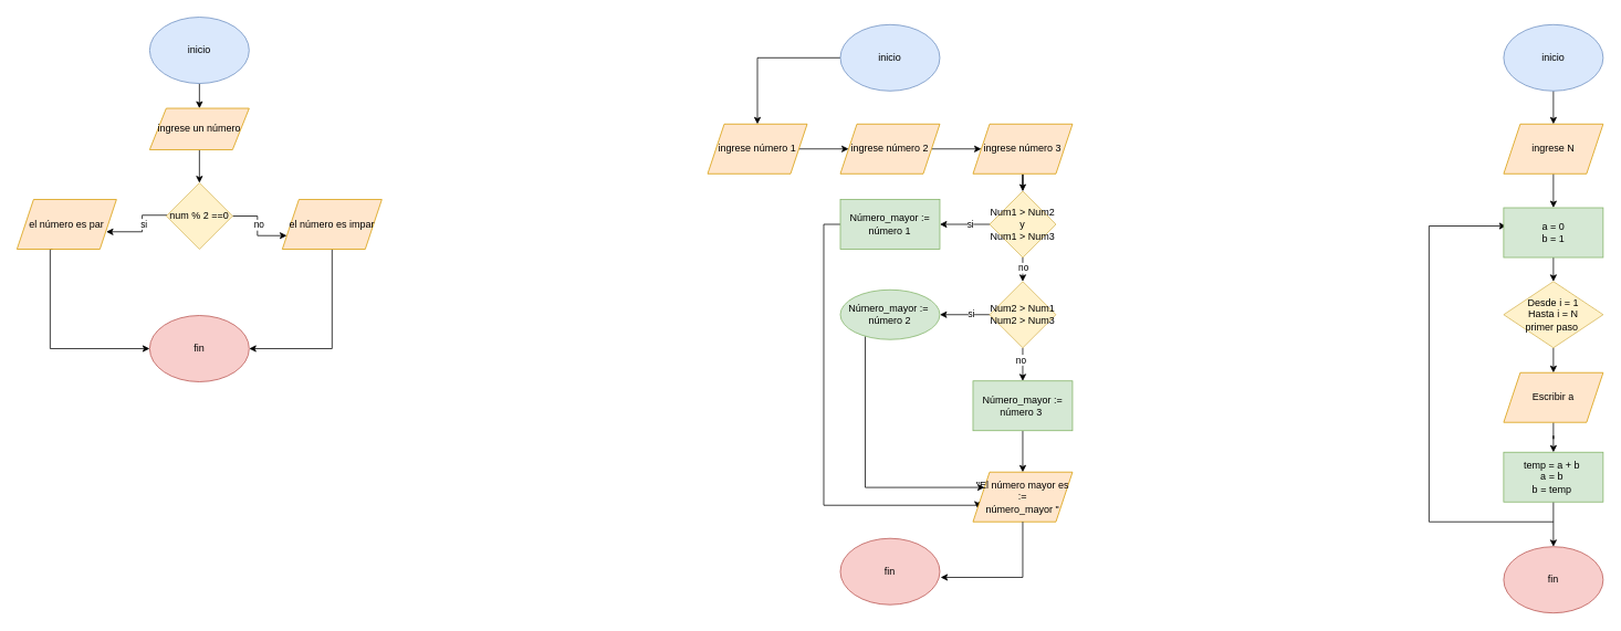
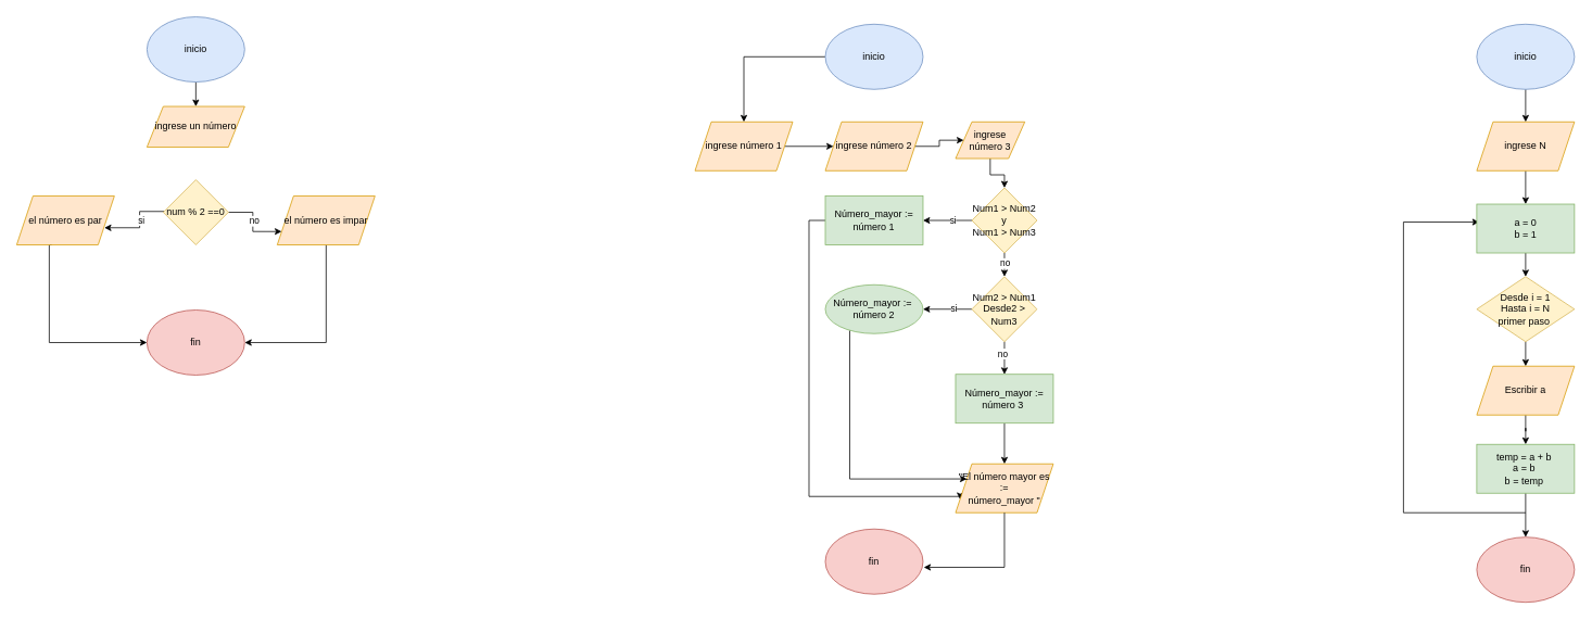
  <mxCell id="0" />
  <mxCell id="1" parent="0" />
  <mxCell id="2" style="edgeStyle=orthogonalEdgeStyle;rounded=0;orthogonalLoop=1;jettySize=auto;html=1;exitX=0.5;exitY=1;exitDx=0;exitDy=0;entryX=0.5;entryY=0;entryDx=0;entryDy=0;" edge="1" parent="1" source="3" target="6"><mxGeometry relative="1" as="geometry" /></mxCell>
  <mxCell id="3" value="inicio" style="ellipse;whiteSpace=wrap;html=1;fillColor=#dae8fc;strokeColor=#6c8ebf;" vertex="1" parent="1"><mxGeometry x="180" y="20" width="120" height="80" as="geometry" /></mxCell>
  <mxCell id="4" value="fin" style="ellipse;whiteSpace=wrap;html=1;fillColor=#f8cecc;strokeColor=#b85450;" vertex="1" parent="1"><mxGeometry x="180" y="380" width="120" height="80" as="geometry" /></mxCell>
- <mxCell id="5" style="edgeStyle=orthogonalEdgeStyle;rounded=0;orthogonalLoop=1;jettySize=auto;html=1;entryX=0.5;entryY=0;entryDx=0;entryDy=0;" edge="1" parent="1" source="6" target="11"><mxGeometry relative="1" as="geometry" /></mxCell>
  <mxCell id="6" value="ingrese un número" style="shape=parallelogram;perimeter=parallelogramPerimeter;whiteSpace=wrap;html=1;fixedSize=1;fillColor=#ffe6cc;strokeColor=#d79b00;" vertex="1" parent="1"><mxGeometry x="180" y="130" width="120" height="50" as="geometry" /></mxCell>
  <mxCell id="7" style="edgeStyle=orthogonalEdgeStyle;rounded=0;orthogonalLoop=1;jettySize=auto;html=1;entryX=0;entryY=0.75;entryDx=0;entryDy=0;" edge="1" parent="1" source="11" target="13"><mxGeometry relative="1" as="geometry" /></mxCell>
  <mxCell id="8" value="no" style="edgeLabel;html=1;align=center;verticalAlign=middle;resizable=0;points=[];" vertex="1" connectable="0" parent="7"><mxGeometry x="-0.102" y="1" relative="1" as="geometry"><mxPoint as="offset" /></mxGeometry></mxCell>
  <mxCell id="9" style="edgeStyle=orthogonalEdgeStyle;rounded=0;orthogonalLoop=1;jettySize=auto;html=1;exitX=0;exitY=0.5;exitDx=0;exitDy=0;" edge="1" parent="1"><mxGeometry relative="1" as="geometry"><mxPoint x="201" y="259" as="sourcePoint" /><mxPoint x="127.667" y="279" as="targetPoint" /><Array as="points"><mxPoint x="171" y="259" /><mxPoint x="171" y="279" /></Array></mxGeometry></mxCell>
  <mxCell id="10" value="si" style="edgeLabel;html=1;align=center;verticalAlign=middle;resizable=0;points=[];" vertex="1" connectable="0" parent="9"><mxGeometry x="-0.143" y="1" relative="1" as="geometry"><mxPoint as="offset" /></mxGeometry></mxCell>
  <mxCell id="11" value="num % 2 ==0" style="rhombus;whiteSpace=wrap;html=1;fillColor=#fff2cc;strokeColor=#d6b656;" vertex="1" parent="1"><mxGeometry x="200" y="220" width="80" height="80" as="geometry" /></mxCell>
  <mxCell id="12" style="edgeStyle=orthogonalEdgeStyle;rounded=0;orthogonalLoop=1;jettySize=auto;html=1;exitX=0.5;exitY=1;exitDx=0;exitDy=0;entryX=1;entryY=0.5;entryDx=0;entryDy=0;" edge="1" parent="1" source="13" target="4"><mxGeometry relative="1" as="geometry" /></mxCell>
  <mxCell id="13" value="el número es impar" style="shape=parallelogram;perimeter=parallelogramPerimeter;whiteSpace=wrap;html=1;fixedSize=1;fillColor=#ffe6cc;strokeColor=#d79b00;" vertex="1" parent="1"><mxGeometry x="340" y="240" width="120" height="60" as="geometry" /></mxCell>
  <mxCell id="14" style="edgeStyle=orthogonalEdgeStyle;rounded=0;orthogonalLoop=1;jettySize=auto;html=1;exitX=0.358;exitY=1;exitDx=0;exitDy=0;exitPerimeter=0;" edge="1" parent="1" source="15"><mxGeometry relative="1" as="geometry"><mxPoint x="180" y="420" as="targetPoint" /><mxPoint x="60" y="370" as="sourcePoint" /><Array as="points"><mxPoint x="60" y="300" /><mxPoint x="60" y="420" /></Array></mxGeometry></mxCell>
  <mxCell id="15" value="el número es par" style="shape=parallelogram;perimeter=parallelogramPerimeter;whiteSpace=wrap;html=1;fixedSize=1;fillColor=#ffe6cc;strokeColor=#d79b00;" vertex="1" parent="1"><mxGeometry x="20" y="240" width="120" height="60" as="geometry" /></mxCell>
  <mxCell id="16" style="edgeStyle=orthogonalEdgeStyle;rounded=0;orthogonalLoop=1;jettySize=auto;html=1;exitX=0;exitY=0.5;exitDx=0;exitDy=0;entryX=0.5;entryY=0;entryDx=0;entryDy=0;" edge="1" parent="1" source="17" target="21"><mxGeometry relative="1" as="geometry" /></mxCell>
  <mxCell id="17" value="inicio" style="ellipse;whiteSpace=wrap;html=1;fillColor=#dae8fc;strokeColor=#6c8ebf;" vertex="1" parent="1"><mxGeometry x="1013" y="29" width="120" height="80" as="geometry" /></mxCell>
  <mxCell id="18" style="edgeStyle=orthogonalEdgeStyle;rounded=0;orthogonalLoop=1;jettySize=auto;html=1;" edge="1" parent="1" source="19" target="23"><mxGeometry relative="1" as="geometry" /></mxCell>
  <mxCell id="19" value="ingrese número 2" style="shape=parallelogram;perimeter=parallelogramPerimeter;whiteSpace=wrap;html=1;fixedSize=1;fillColor=#ffe6cc;strokeColor=#d79b00;" vertex="1" parent="1"><mxGeometry x="1013" y="149" width="120" height="60" as="geometry" /></mxCell>
  <mxCell id="20" style="edgeStyle=orthogonalEdgeStyle;rounded=0;orthogonalLoop=1;jettySize=auto;html=1;exitX=1;exitY=0.5;exitDx=0;exitDy=0;" edge="1" parent="1" source="21" target="19"><mxGeometry relative="1" as="geometry" /></mxCell>
  <mxCell id="21" value="ingrese número 1" style="shape=parallelogram;perimeter=parallelogramPerimeter;whiteSpace=wrap;html=1;fixedSize=1;fillColor=#ffe6cc;strokeColor=#d79b00;" vertex="1" parent="1"><mxGeometry x="853" y="149" width="120" height="60" as="geometry" /></mxCell>
  <mxCell id="22" style="edgeStyle=orthogonalEdgeStyle;rounded=0;orthogonalLoop=1;jettySize=auto;html=1;entryX=0.5;entryY=0;entryDx=0;entryDy=0;" edge="1" parent="1" source="23" target="28"><mxGeometry relative="1" as="geometry" /></mxCell>
- <mxCell id="23" value="ingrese número 3" style="shape=parallelogram;perimeter=parallelogramPerimeter;whiteSpace=wrap;html=1;fixedSize=1;fillColor=#ffe6cc;strokeColor=#d79b00;" vertex="1" parent="1"><mxGeometry x="1173" y="149" width="120" height="60" as="geometry" /></mxCell>
+ <mxCell id="23" value="ingrese número 3" style="shape=parallelogram;perimeter=parallelogramPerimeter;whiteSpace=wrap;html=1;fixedSize=1;fillColor=#ffe6cc;strokeColor=#d79b00;" vertex="1" parent="1"><mxGeometry x="1173" y="149" width="85" height="45" as="geometry" /></mxCell>
  <mxCell id="24" style="edgeStyle=orthogonalEdgeStyle;rounded=0;orthogonalLoop=1;jettySize=auto;html=1;exitX=0;exitY=0.5;exitDx=0;exitDy=0;entryX=1;entryY=0.5;entryDx=0;entryDy=0;" edge="1" parent="1" source="28" target="30"><mxGeometry relative="1" as="geometry" /></mxCell>
  <mxCell id="25" value="si" style="edgeLabel;html=1;align=center;verticalAlign=middle;resizable=0;points=[];" vertex="1" connectable="0" parent="24"><mxGeometry x="-0.2" relative="1" as="geometry"><mxPoint as="offset" /></mxGeometry></mxCell>
  <mxCell id="26" style="edgeStyle=orthogonalEdgeStyle;rounded=0;orthogonalLoop=1;jettySize=auto;html=1;exitX=0.5;exitY=1;exitDx=0;exitDy=0;entryX=0.5;entryY=0;entryDx=0;entryDy=0;" edge="1" parent="1" source="28" target="35"><mxGeometry relative="1" as="geometry" /></mxCell>
  <mxCell id="27" value="no" style="edgeLabel;html=1;align=center;verticalAlign=middle;resizable=0;points=[];" vertex="1" connectable="0" parent="26"><mxGeometry x="-0.172" relative="1" as="geometry"><mxPoint as="offset" /></mxGeometry></mxCell>
  <mxCell id="28" value="Num1 &amp;gt; Num2&lt;div&gt;y&lt;br&gt;&lt;div&gt;Num1 &amp;gt; Num3&lt;/div&gt;&lt;/div&gt;" style="rhombus;whiteSpace=wrap;html=1;fillColor=#fff2cc;strokeColor=#d6b656;" vertex="1" parent="1"><mxGeometry x="1193" y="230" width="80" height="80" as="geometry" /></mxCell>
  <mxCell id="29" style="edgeStyle=orthogonalEdgeStyle;rounded=0;orthogonalLoop=1;jettySize=auto;html=1;exitX=0;exitY=0.5;exitDx=0;exitDy=0;entryX=0;entryY=0.75;entryDx=0;entryDy=0;" edge="1" parent="1" source="30" target="40"><mxGeometry relative="1" as="geometry"><Array as="points"><mxPoint x="993" y="270" /><mxPoint x="993" y="609" /><mxPoint x="1179" y="609" /></Array></mxGeometry></mxCell>
  <mxCell id="30" value="Número_mayor := número 1" style="rounded=0;whiteSpace=wrap;html=1;fillColor=#d5e8d4;strokeColor=#82b366;" vertex="1" parent="1"><mxGeometry x="1013" y="240" width="120" height="60" as="geometry" /></mxCell>
  <mxCell id="31" style="edgeStyle=orthogonalEdgeStyle;rounded=0;orthogonalLoop=1;jettySize=auto;html=1;exitX=0;exitY=0.5;exitDx=0;exitDy=0;" edge="1" parent="1" source="35" target="37"><mxGeometry relative="1" as="geometry" /></mxCell>
  <mxCell id="32" value="si" style="edgeLabel;html=1;align=center;verticalAlign=middle;resizable=0;points=[];" vertex="1" connectable="0" parent="31"><mxGeometry x="-0.233" y="-2" relative="1" as="geometry"><mxPoint as="offset" /></mxGeometry></mxCell>
  <mxCell id="33" style="edgeStyle=orthogonalEdgeStyle;rounded=0;orthogonalLoop=1;jettySize=auto;html=1;exitX=0.5;exitY=1;exitDx=0;exitDy=0;" edge="1" parent="1" source="35" target="39"><mxGeometry relative="1" as="geometry" /></mxCell>
  <mxCell id="34" value="no" style="edgeLabel;html=1;align=center;verticalAlign=middle;resizable=0;points=[];" vertex="1" connectable="0" parent="33"><mxGeometry x="-0.3" y="-3" relative="1" as="geometry"><mxPoint as="offset" /></mxGeometry></mxCell>
- <mxCell id="35" value="Num2 &amp;gt; Num1&lt;div&gt;Num2 &amp;gt; Num3&lt;/div&gt;" style="rhombus;whiteSpace=wrap;html=1;fillColor=#fff2cc;strokeColor=#d6b656;" vertex="1" parent="1"><mxGeometry x="1193" y="339" width="80" height="80" as="geometry" /></mxCell>
+ <mxCell id="35" value="Num2 &amp;gt; Num1&lt;div&gt;Desde2 &amp;gt; Num3&lt;/div&gt;" style="rhombus;whiteSpace=wrap;html=1;fillColor=#fff2cc;strokeColor=#d6b656;" vertex="1" parent="1"><mxGeometry x="1193" y="339" width="80" height="80" as="geometry" /></mxCell>
  <mxCell id="36" style="edgeStyle=orthogonalEdgeStyle;rounded=0;orthogonalLoop=1;jettySize=auto;html=1;entryX=0;entryY=0.25;entryDx=0;entryDy=0;" edge="1" parent="1" source="37" target="40"><mxGeometry relative="1" as="geometry"><Array as="points"><mxPoint x="1043" y="588" /></Array></mxGeometry></mxCell>
  <mxCell id="37" value="Número_mayor :=&amp;nbsp;&lt;div&gt;número 2&lt;/div&gt;" style="ellipse;whiteSpace=wrap;html=1;fillColor=#d5e8d4;strokeColor=#82b366;" vertex="1" parent="1"><mxGeometry x="1013" y="349" width="120" height="60" as="geometry" /></mxCell>
  <mxCell id="38" style="edgeStyle=orthogonalEdgeStyle;rounded=0;orthogonalLoop=1;jettySize=auto;html=1;entryX=0.5;entryY=0;entryDx=0;entryDy=0;" edge="1" parent="1" source="39" target="40"><mxGeometry relative="1" as="geometry" /></mxCell>
  <mxCell id="39" value="Número_mayor := número 3&amp;nbsp;" style="rounded=0;whiteSpace=wrap;html=1;fillColor=#d5e8d4;strokeColor=#82b366;" vertex="1" parent="1"><mxGeometry x="1173" y="459" width="120" height="60" as="geometry" /></mxCell>
  <mxCell id="40" value="&quot;El número mayor es :=&lt;div&gt;número_mayor &quot;&lt;/div&gt;" style="shape=parallelogram;perimeter=parallelogramPerimeter;whiteSpace=wrap;html=1;fixedSize=1;fillColor=#ffe6cc;strokeColor=#d79b00;" vertex="1" parent="1"><mxGeometry x="1173" y="569" width="120" height="60" as="geometry" /></mxCell>
  <mxCell id="41" value="fin" style="ellipse;whiteSpace=wrap;html=1;fillColor=#f8cecc;strokeColor=#b85450;" vertex="1" parent="1"><mxGeometry x="1013" y="649" width="120" height="80" as="geometry" /></mxCell>
  <mxCell id="42" style="edgeStyle=orthogonalEdgeStyle;rounded=0;orthogonalLoop=1;jettySize=auto;html=1;exitX=0.5;exitY=1;exitDx=0;exitDy=0;" edge="1" parent="1" source="43" target="45"><mxGeometry relative="1" as="geometry" /></mxCell>
  <mxCell id="43" value="inicio" style="ellipse;whiteSpace=wrap;html=1;fillColor=#dae8fc;strokeColor=#6c8ebf;" vertex="1" parent="1"><mxGeometry x="1813" y="29" width="120" height="80" as="geometry" /></mxCell>
  <mxCell id="44" style="edgeStyle=orthogonalEdgeStyle;rounded=0;orthogonalLoop=1;jettySize=auto;html=1;entryX=0.5;entryY=0;entryDx=0;entryDy=0;" edge="1" parent="1" source="45" target="48"><mxGeometry relative="1" as="geometry" /></mxCell>
  <mxCell id="45" value="ingrese N" style="shape=parallelogram;perimeter=parallelogramPerimeter;whiteSpace=wrap;html=1;fixedSize=1;fillColor=#ffe6cc;strokeColor=#d79b00;" vertex="1" parent="1"><mxGeometry x="1813" y="149" width="120" height="60" as="geometry" /></mxCell>
  <mxCell id="46" style="edgeStyle=orthogonalEdgeStyle;rounded=0;orthogonalLoop=1;jettySize=auto;html=1;exitX=0.5;exitY=1;exitDx=0;exitDy=0;entryX=0.5;entryY=0;entryDx=0;entryDy=0;" edge="1" parent="1" source="48" target="50"><mxGeometry relative="1" as="geometry" /></mxCell>
  <mxCell id="47" style="edgeStyle=orthogonalEdgeStyle;rounded=0;orthogonalLoop=1;jettySize=auto;html=1;entryX=0.025;entryY=0.367;entryDx=0;entryDy=0;entryPerimeter=0;" edge="1" parent="1" target="48"><mxGeometry relative="1" as="geometry"><mxPoint x="1733" y="269" as="targetPoint" /><mxPoint x="1873" y="629" as="sourcePoint" /><Array as="points"><mxPoint x="1723" y="629" /><mxPoint x="1723" y="272" /></Array></mxGeometry></mxCell>
  <mxCell id="48" value="a = 0&lt;div&gt;b = 1&lt;/div&gt;" style="rounded=0;whiteSpace=wrap;html=1;fillColor=#d5e8d4;strokeColor=#82b366;" vertex="1" parent="1"><mxGeometry x="1813" y="250" width="120" height="60" as="geometry" /></mxCell>
  <mxCell id="49" style="edgeStyle=orthogonalEdgeStyle;rounded=0;orthogonalLoop=1;jettySize=auto;html=1;exitX=0.5;exitY=1;exitDx=0;exitDy=0;entryX=0.5;entryY=0;entryDx=0;entryDy=0;" edge="1" parent="1" source="50" target="53"><mxGeometry relative="1" as="geometry" /></mxCell>
  <mxCell id="50" value="Desde i = 1&lt;div&gt;Hasta i = N&lt;/div&gt;&lt;div&gt;primer paso&amp;nbsp;&lt;/div&gt;" style="rhombus;whiteSpace=wrap;html=1;fillColor=#fff2cc;strokeColor=#d6b656;" vertex="1" parent="1"><mxGeometry x="1813" y="339" width="120" height="80" as="geometry" /></mxCell>
  <mxCell id="51" style="edgeStyle=orthogonalEdgeStyle;rounded=0;orthogonalLoop=1;jettySize=auto;html=1;entryX=1.008;entryY=0.588;entryDx=0;entryDy=0;entryPerimeter=0;" edge="1" parent="1" source="40" target="41"><mxGeometry relative="1" as="geometry"><Array as="points"><mxPoint x="1233" y="696" /></Array></mxGeometry></mxCell>
  <mxCell id="52" style="edgeStyle=orthogonalEdgeStyle;rounded=0;orthogonalLoop=1;jettySize=auto;html=1;exitX=0.5;exitY=1;exitDx=0;exitDy=0;" edge="1" parent="1" source="53" target="55"><mxGeometry relative="1" as="geometry" /></mxCell>
  <mxCell id="53" value="Escribir a" style="shape=parallelogram;perimeter=parallelogramPerimeter;whiteSpace=wrap;html=1;fixedSize=1;fillColor=#ffe6cc;strokeColor=#d79b00;" vertex="1" parent="1"><mxGeometry x="1813" y="449" width="120" height="60" as="geometry" /></mxCell>
  <mxCell id="54" style="edgeStyle=orthogonalEdgeStyle;rounded=0;orthogonalLoop=1;jettySize=auto;html=1;exitX=0.5;exitY=1;exitDx=0;exitDy=0;entryX=0.5;entryY=0;entryDx=0;entryDy=0;" edge="1" parent="1" source="55" target="56"><mxGeometry relative="1" as="geometry" /></mxCell>
  <mxCell id="55" value="temp = a + b&amp;nbsp;&lt;div&gt;a = b&amp;nbsp;&lt;/div&gt;&lt;div&gt;b = temp&amp;nbsp;&lt;/div&gt;" style="rounded=0;whiteSpace=wrap;html=1;fillColor=#d5e8d4;strokeColor=#82b366;" vertex="1" parent="1"><mxGeometry x="1813" y="545" width="120" height="60" as="geometry" /></mxCell>
  <mxCell id="56" value="fin" style="ellipse;whiteSpace=wrap;html=1;fillColor=#f8cecc;strokeColor=#b85450;" vertex="1" parent="1"><mxGeometry x="1813" y="659" width="120" height="80" as="geometry" /></mxCell>
